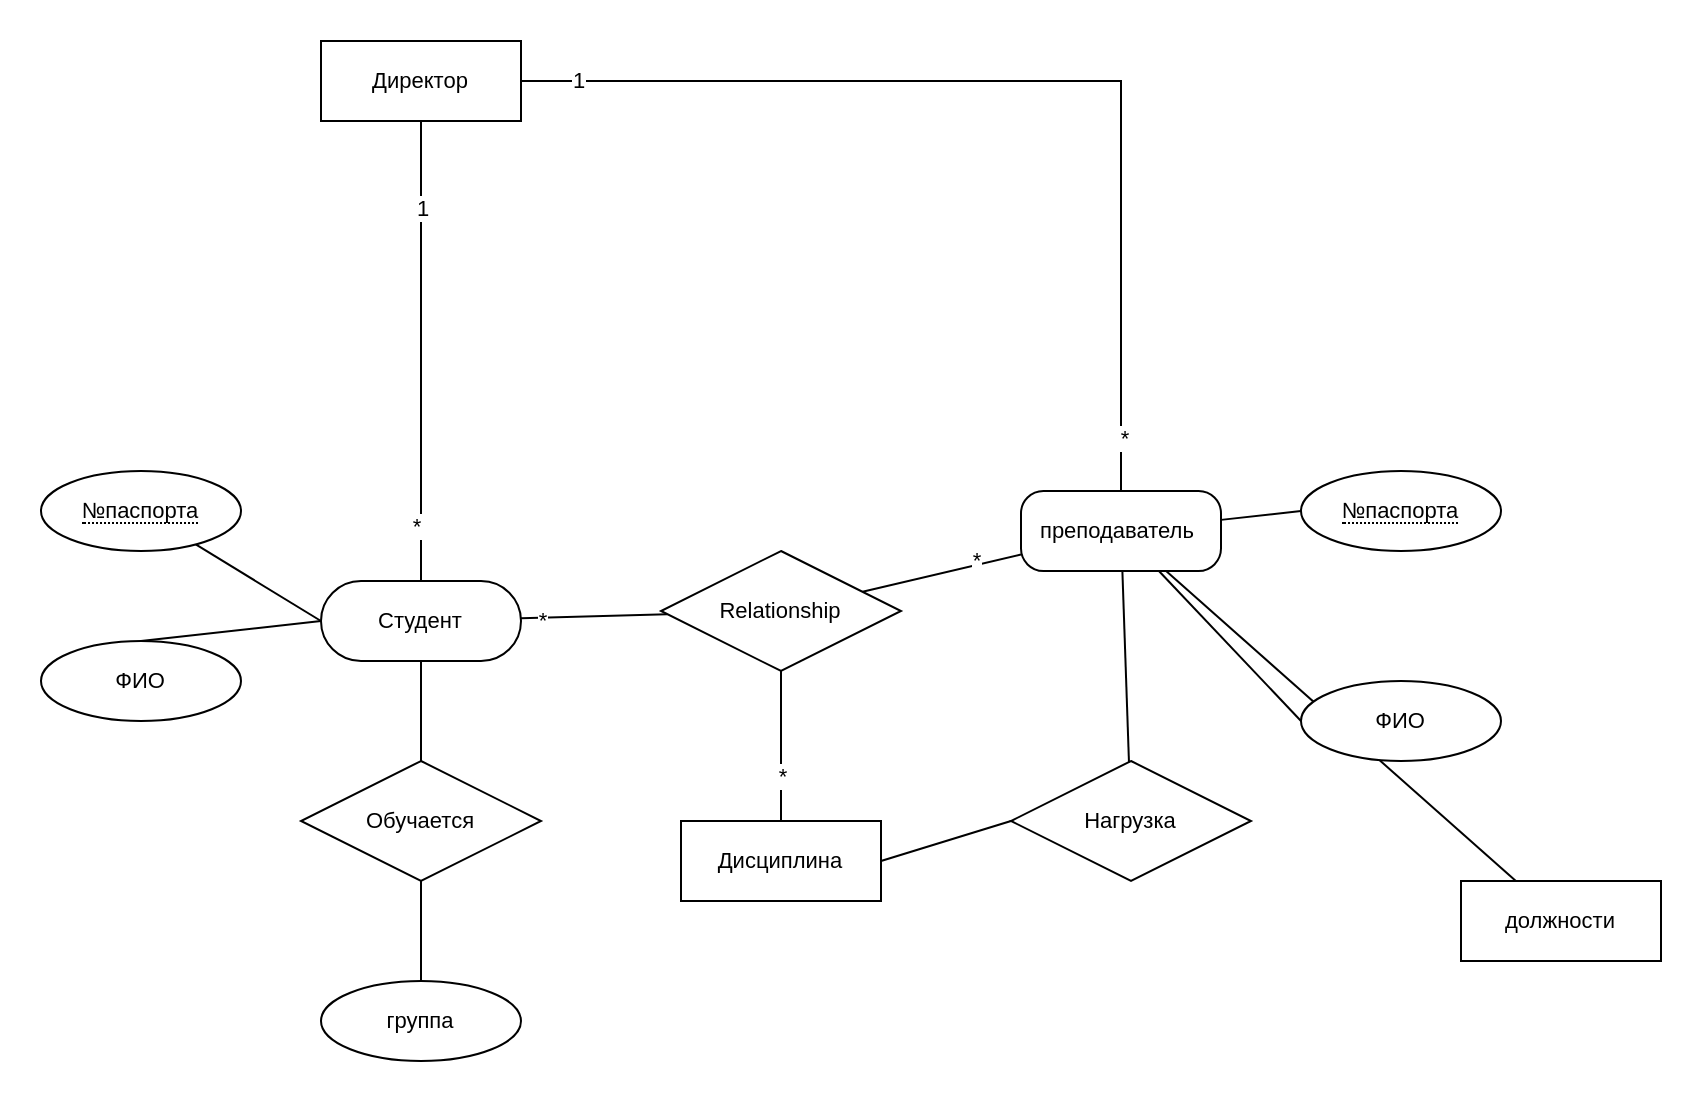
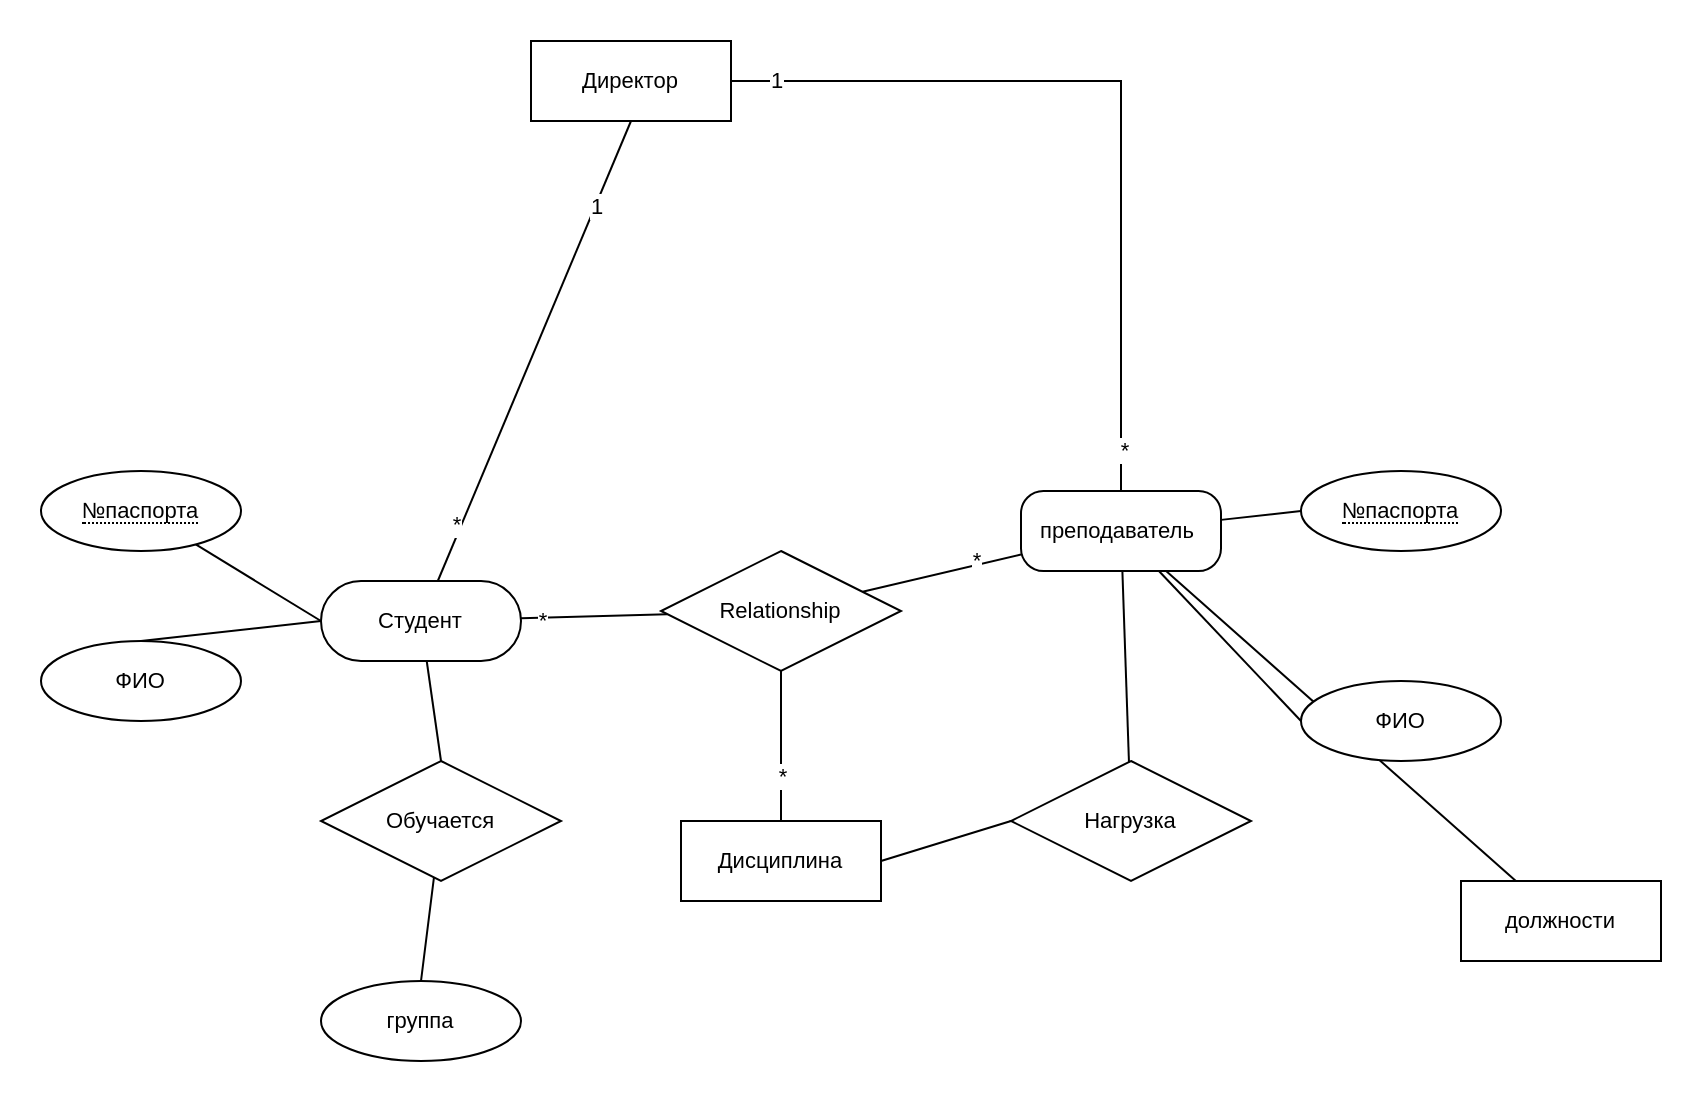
  <mxCell id="0" />
  <mxCell id="1" parent="0" />
  <mxCell id="2" style="edgeStyle=none;shape=connector;rounded=0;orthogonalLoop=1;jettySize=auto;html=1;entryX=0.5;entryY=1;entryDx=0;entryDy=0;strokeColor=default;align=center;verticalAlign=middle;fontFamily=Helvetica;fontSize=11;fontColor=default;labelBackgroundColor=default;endArrow=none;endFill=0;exitX=0.5;exitY=0;exitDx=0;exitDy=0;" edge="1" parent="1" source="3"><mxGeometry relative="1" as="geometry"><mxPoint x="57.297" y="346.68" as="sourcePoint" /><mxPoint x="160" y="310" as="targetPoint" /></mxGeometry></mxCell>
  <mxCell id="3" value="ФИО" style="ellipse;whiteSpace=wrap;html=1;align=center;fontFamily=Helvetica;fontSize=11;fontColor=default;labelBackgroundColor=default;" vertex="1" parent="1"><mxGeometry x="20" y="320" width="100" height="40" as="geometry" /></mxCell>
  <mxCell id="4" style="edgeStyle=none;shape=connector;rounded=0;orthogonalLoop=1;jettySize=auto;html=1;entryX=0;entryY=0.5;entryDx=0;entryDy=0;strokeColor=default;align=center;verticalAlign=middle;fontFamily=Helvetica;fontSize=11;fontColor=default;labelBackgroundColor=default;endArrow=none;endFill=0;" edge="1" parent="1" source="5" target="16"><mxGeometry relative="1" as="geometry" /></mxCell>
  <mxCell id="5" value="&lt;span style=&quot;border-bottom: 1px dotted&quot;&gt;№паспорта&lt;/span&gt;" style="ellipse;whiteSpace=wrap;html=1;align=center;fontFamily=Helvetica;fontSize=11;fontColor=default;labelBackgroundColor=default;" vertex="1" parent="1"><mxGeometry x="20" y="235" width="100" height="40" as="geometry" /></mxCell>
  <mxCell id="6" style="edgeStyle=none;shape=connector;rounded=0;orthogonalLoop=1;jettySize=auto;html=1;entryX=0.5;entryY=0;entryDx=0;entryDy=0;strokeColor=default;align=center;verticalAlign=middle;fontFamily=Helvetica;fontSize=11;fontColor=default;labelBackgroundColor=default;endArrow=none;endFill=0;" edge="1" parent="1" source="7" target="17"><mxGeometry relative="1" as="geometry" /></mxCell>
- <mxCell id="7" value="Обучается" style="shape=rhombus;perimeter=rhombusPerimeter;whiteSpace=wrap;html=1;align=center;fontFamily=Helvetica;fontSize=11;fontColor=default;labelBackgroundColor=default;" vertex="1" parent="1"><mxGeometry x="150" y="380" width="120" height="60" as="geometry" /></mxCell>
+ <mxCell id="7" value="Обучается" style="shape=rhombus;perimeter=rhombusPerimeter;whiteSpace=wrap;html=1;align=center;fontFamily=Helvetica;fontSize=11;fontColor=default;labelBackgroundColor=default;" vertex="1" parent="1"><mxGeometry x="160" y="380" width="120" height="60" as="geometry" /></mxCell>
  <mxCell id="8" style="edgeStyle=none;shape=connector;rounded=0;orthogonalLoop=1;jettySize=auto;html=1;entryX=0;entryY=0.5;entryDx=0;entryDy=0;strokeColor=default;align=center;verticalAlign=middle;fontFamily=Helvetica;fontSize=11;fontColor=default;labelBackgroundColor=default;endArrow=none;endFill=0;" edge="1" parent="1" source="11" target="19"><mxGeometry relative="1" as="geometry" /></mxCell>
  <mxCell id="9" style="edgeStyle=none;shape=connector;rounded=0;orthogonalLoop=1;jettySize=auto;html=1;entryX=0;entryY=0.5;entryDx=0;entryDy=0;strokeColor=default;align=center;verticalAlign=middle;fontFamily=Helvetica;fontSize=11;fontColor=default;labelBackgroundColor=default;endArrow=none;endFill=0;" edge="1" parent="1" source="11" target="18"><mxGeometry relative="1" as="geometry" /></mxCell>
  <mxCell id="10" style="edgeStyle=none;shape=connector;rounded=0;orthogonalLoop=1;jettySize=auto;html=1;strokeColor=default;align=center;verticalAlign=middle;fontFamily=Helvetica;fontSize=11;fontColor=default;labelBackgroundColor=default;endArrow=none;endFill=0;" edge="1" parent="1" source="11" target="36"><mxGeometry relative="1" as="geometry" /></mxCell>
  <mxCell id="11" value="преподаватель&amp;nbsp;" style="rounded=1;arcSize=28;whiteSpace=wrap;html=1;align=center;fontFamily=Helvetica;fontSize=11;fontColor=default;labelBackgroundColor=default;" vertex="1" parent="1"><mxGeometry x="510" y="245" width="100" height="40" as="geometry" /></mxCell>
  <mxCell id="12" style="edgeStyle=none;shape=connector;rounded=0;orthogonalLoop=1;jettySize=auto;html=1;entryX=0.5;entryY=0;entryDx=0;entryDy=0;strokeColor=default;align=center;verticalAlign=middle;fontFamily=Helvetica;fontSize=11;fontColor=default;labelBackgroundColor=default;endArrow=none;endFill=0;" edge="1" parent="1" source="16" target="7"><mxGeometry relative="1" as="geometry" /></mxCell>
  <mxCell id="13" style="edgeStyle=none;shape=connector;rounded=0;orthogonalLoop=1;jettySize=auto;html=1;entryX=0.5;entryY=1;entryDx=0;entryDy=0;strokeColor=default;align=center;verticalAlign=middle;fontFamily=Helvetica;fontSize=11;fontColor=default;labelBackgroundColor=default;endArrow=none;endFill=0;" edge="1" parent="1" source="16" target="30"><mxGeometry relative="1" as="geometry" /></mxCell>
  <mxCell id="14" value="1" style="edgeLabel;html=1;align=center;verticalAlign=middle;resizable=0;points=[];fontFamily=Helvetica;fontSize=11;fontColor=default;labelBackgroundColor=default;" vertex="1" connectable="0" parent="13"><mxGeometry x="0.626" relative="1" as="geometry"><mxPoint as="offset" /></mxGeometry></mxCell>
  <mxCell id="15" value="*" style="edgeLabel;html=1;align=center;verticalAlign=middle;resizable=0;points=[];fontFamily=Helvetica;fontSize=11;fontColor=default;labelBackgroundColor=default;" vertex="1" connectable="0" parent="13"><mxGeometry x="-0.756" y="3" relative="1" as="geometry"><mxPoint as="offset" /></mxGeometry></mxCell>
  <mxCell id="16" value="Студент" style="rounded=1;arcSize=50;whiteSpace=wrap;html=1;align=center;fontFamily=Helvetica;fontSize=11;fontColor=default;labelBackgroundColor=default;" vertex="1" parent="1"><mxGeometry x="160" y="290" width="100" height="40" as="geometry" /></mxCell>
  <mxCell id="17" value="группа" style="ellipse;whiteSpace=wrap;html=1;align=center;fontFamily=Helvetica;fontSize=11;fontColor=default;labelBackgroundColor=default;" vertex="1" parent="1"><mxGeometry x="160" y="490" width="100" height="40" as="geometry" /></mxCell>
  <mxCell id="18" value="ФИО" style="ellipse;whiteSpace=wrap;html=1;align=center;fontFamily=Helvetica;fontSize=11;fontColor=default;labelBackgroundColor=default;" vertex="1" parent="1"><mxGeometry x="650" y="340" width="100" height="40" as="geometry" /></mxCell>
  <mxCell id="19" value="&lt;span style=&quot;border-bottom: 1px dotted&quot;&gt;№паспорта&lt;/span&gt;" style="ellipse;whiteSpace=wrap;html=1;align=center;fontFamily=Helvetica;fontSize=11;fontColor=default;labelBackgroundColor=default;" vertex="1" parent="1"><mxGeometry x="650" y="235" width="100" height="40" as="geometry" /></mxCell>
  <mxCell id="20" value="" style="edgeStyle=none;shape=connector;rounded=0;orthogonalLoop=1;jettySize=auto;html=1;strokeColor=default;align=center;verticalAlign=middle;fontFamily=Helvetica;fontSize=11;fontColor=default;labelBackgroundColor=default;endArrow=none;endFill=0;" edge="1" parent="1" source="26" target="28"><mxGeometry relative="1" as="geometry" /></mxCell>
  <mxCell id="21" value="*" style="edgeLabel;html=1;align=center;verticalAlign=middle;resizable=0;points=[];fontFamily=Helvetica;fontSize=11;fontColor=default;labelBackgroundColor=default;" vertex="1" connectable="0" parent="20"><mxGeometry x="0.387" relative="1" as="geometry"><mxPoint as="offset" /></mxGeometry></mxCell>
  <mxCell id="22" value="" style="edgeStyle=none;shape=connector;rounded=0;orthogonalLoop=1;jettySize=auto;html=1;strokeColor=default;align=center;verticalAlign=middle;fontFamily=Helvetica;fontSize=11;fontColor=default;labelBackgroundColor=default;endArrow=none;endFill=0;" edge="1" parent="1" source="26" target="16"><mxGeometry relative="1" as="geometry" /></mxCell>
  <mxCell id="23" value="*" style="edgeLabel;html=1;align=center;verticalAlign=middle;resizable=0;points=[];fontFamily=Helvetica;fontSize=11;fontColor=default;labelBackgroundColor=default;" vertex="1" connectable="0" parent="22"><mxGeometry x="0.37" y="-1" relative="1" as="geometry"><mxPoint x="-13" y="3" as="offset" /></mxGeometry></mxCell>
  <mxCell id="24" value="" style="edgeStyle=none;shape=connector;rounded=0;orthogonalLoop=1;jettySize=auto;html=1;strokeColor=default;align=center;verticalAlign=middle;fontFamily=Helvetica;fontSize=11;fontColor=default;labelBackgroundColor=default;endArrow=none;endFill=0;" edge="1" parent="1" source="26" target="11"><mxGeometry relative="1" as="geometry" /></mxCell>
  <mxCell id="25" value="*" style="edgeLabel;html=1;align=center;verticalAlign=middle;resizable=0;points=[];fontFamily=Helvetica;fontSize=11;fontColor=default;labelBackgroundColor=default;" vertex="1" connectable="0" parent="24"><mxGeometry x="0.461" y="2" relative="1" as="geometry"><mxPoint as="offset" /></mxGeometry></mxCell>
  <mxCell id="26" value="Relationship" style="shape=rhombus;perimeter=rhombusPerimeter;whiteSpace=wrap;html=1;align=center;fontFamily=Helvetica;fontSize=11;fontColor=default;labelBackgroundColor=default;" vertex="1" parent="1"><mxGeometry x="330" y="275" width="120" height="60" as="geometry" /></mxCell>
  <mxCell id="27" style="edgeStyle=none;shape=connector;rounded=0;orthogonalLoop=1;jettySize=auto;html=1;entryX=0;entryY=0.5;entryDx=0;entryDy=0;strokeColor=default;align=center;verticalAlign=middle;fontFamily=Helvetica;fontSize=11;fontColor=default;labelBackgroundColor=default;endArrow=none;endFill=0;exitX=1;exitY=0.5;exitDx=0;exitDy=0;" edge="1" parent="1" source="28" target="32"><mxGeometry relative="1" as="geometry"><mxPoint x="400" y="410.002" as="sourcePoint" /><mxPoint x="520" y="424.12" as="targetPoint" /></mxGeometry></mxCell>
  <mxCell id="28" value="Дисциплина" style="whiteSpace=wrap;html=1;align=center;fontFamily=Helvetica;fontSize=11;fontColor=default;labelBackgroundColor=default;" vertex="1" parent="1"><mxGeometry x="340" y="410" width="100" height="40" as="geometry" /></mxCell>
  <mxCell id="29" style="edgeStyle=none;shape=connector;rounded=0;orthogonalLoop=1;jettySize=auto;html=1;entryX=0.5;entryY=1;entryDx=0;entryDy=0;strokeColor=default;align=center;verticalAlign=middle;fontFamily=Helvetica;fontSize=11;fontColor=default;labelBackgroundColor=default;endArrow=none;endFill=0;" edge="1" parent="1" source="18" target="18"><mxGeometry relative="1" as="geometry" /></mxCell>
- <mxCell id="30" value="Директор" style="whiteSpace=wrap;html=1;align=center;fontFamily=Helvetica;fontSize=11;fontColor=default;labelBackgroundColor=default;" vertex="1" parent="1"><mxGeometry x="160" y="20" width="100" height="40" as="geometry" /></mxCell>
+ <mxCell id="30" value="Директор" style="whiteSpace=wrap;html=1;align=center;fontFamily=Helvetica;fontSize=11;fontColor=default;labelBackgroundColor=default;" vertex="1" parent="1"><mxGeometry x="265" y="20" width="100" height="40" as="geometry" /></mxCell>
  <mxCell id="31" value="" style="edgeStyle=none;shape=connector;rounded=0;orthogonalLoop=1;jettySize=auto;html=1;strokeColor=default;align=center;verticalAlign=middle;fontFamily=Helvetica;fontSize=11;fontColor=default;labelBackgroundColor=default;endArrow=none;endFill=0;" edge="1" parent="1" source="32" target="11"><mxGeometry relative="1" as="geometry" /></mxCell>
  <mxCell id="32" value="Нагрузка" style="shape=rhombus;perimeter=rhombusPerimeter;whiteSpace=wrap;html=1;align=center;fontFamily=Helvetica;fontSize=11;fontColor=default;labelBackgroundColor=default;" vertex="1" parent="1"><mxGeometry x="505" y="380" width="120" height="60" as="geometry" /></mxCell>
  <mxCell id="33" style="edgeStyle=orthogonalEdgeStyle;shape=connector;rounded=0;orthogonalLoop=1;jettySize=auto;html=1;strokeColor=default;align=center;verticalAlign=middle;fontFamily=Helvetica;fontSize=11;fontColor=default;labelBackgroundColor=default;endArrow=none;endFill=0;entryX=0.5;entryY=0;entryDx=0;entryDy=0;" edge="1" parent="1" source="30" target="11"><mxGeometry relative="1" as="geometry"><mxPoint x="560" y="280" as="targetPoint" /></mxGeometry></mxCell>
  <mxCell id="34" value="*" style="edgeLabel;html=1;align=center;verticalAlign=middle;resizable=0;points=[];fontFamily=Helvetica;fontSize=11;fontColor=default;labelBackgroundColor=default;" vertex="1" connectable="0" parent="33"><mxGeometry x="0.894" y="1" relative="1" as="geometry"><mxPoint as="offset" /></mxGeometry></mxCell>
  <mxCell id="35" value="1" style="edgeLabel;html=1;align=center;verticalAlign=middle;resizable=0;points=[];fontFamily=Helvetica;fontSize=11;fontColor=default;labelBackgroundColor=default;" vertex="1" connectable="0" parent="33"><mxGeometry x="-0.891" y="1" relative="1" as="geometry"><mxPoint as="offset" /></mxGeometry></mxCell>
  <mxCell id="36" value="должности" style="whiteSpace=wrap;html=1;align=center;fontFamily=Helvetica;fontSize=11;fontColor=default;labelBackgroundColor=default;" vertex="1" parent="1"><mxGeometry x="730" y="440" width="100" height="40" as="geometry" /></mxCell>
